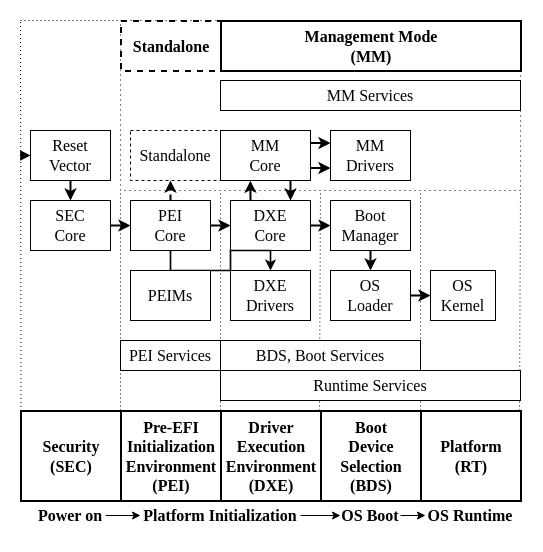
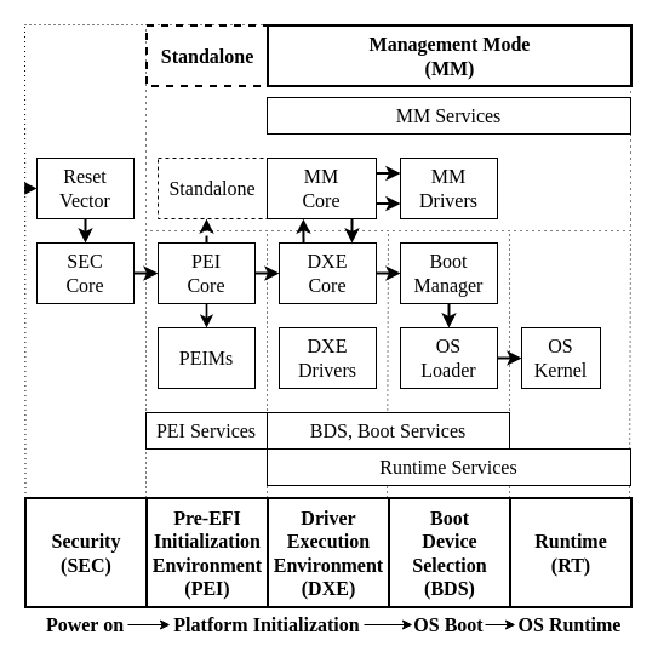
  <mxCell id="0" />
  <mxCell id="1" parent="0" />
  <mxCell id="2" value="" style="rounded=0;whiteSpace=wrap;html=1;dashed=1;strokeWidth=1;fontFamily=LMRoman10-Regular;fontSize=16;fillColor=none;dashPattern=1 4;" parent="1" vertex="1"><mxGeometry x="120" y="20" width="400" height="170" as="geometry" /></mxCell>
  <mxCell id="3" value="" style="endArrow=none;dashed=1;html=1;dashPattern=1 3;strokeWidth=1;rounded=0;fontFamily=LMRoman10-Regular;fontSize=16;exitX=0;exitY=0;exitDx=0;exitDy=0;" parent="1" source="9" edge="1"><mxGeometry width="50" height="50" relative="1" as="geometry"><mxPoint x="30" y="340" as="sourcePoint" /><mxPoint x="20" y="20" as="targetPoint" /></mxGeometry></mxCell>
  <mxCell id="4" value="" style="endArrow=none;dashed=1;html=1;dashPattern=1 3;strokeWidth=1;rounded=0;fontFamily=LMRoman10-Regular;fontSize=16;exitX=0;exitY=0;exitDx=0;exitDy=0;entryX=0;entryY=1;entryDx=0;entryDy=0;" parent="1" target="2" edge="1"><mxGeometry width="50" height="50" relative="1" as="geometry"><mxPoint x="120" y="410" as="sourcePoint" /><mxPoint x="120" y="120" as="targetPoint" /></mxGeometry></mxCell>
  <mxCell id="5" value="" style="endArrow=none;dashed=1;html=1;dashPattern=1 3;strokeWidth=1;rounded=0;fontFamily=LMRoman10-Regular;fontSize=16;exitX=0;exitY=0;exitDx=0;exitDy=0;" parent="1" edge="1"><mxGeometry width="50" height="50" relative="1" as="geometry"><mxPoint x="220" y="410" as="sourcePoint" /><mxPoint x="220" y="190" as="targetPoint" /></mxGeometry></mxCell>
  <mxCell id="6" value="" style="endArrow=none;dashed=1;html=1;dashPattern=1 3;strokeWidth=1;rounded=0;fontFamily=LMRoman10-Regular;fontSize=16;exitX=0;exitY=0;exitDx=0;exitDy=0;entryX=0.5;entryY=1;entryDx=0;entryDy=0;" parent="1" target="2" edge="1"><mxGeometry width="50" height="50" relative="1" as="geometry"><mxPoint x="319" y="410" as="sourcePoint" /><mxPoint x="319" y="190" as="targetPoint" /></mxGeometry></mxCell>
  <mxCell id="7" value="" style="endArrow=none;dashed=1;html=1;dashPattern=1 3;strokeWidth=1;rounded=0;fontFamily=LMRoman10-Regular;fontSize=16;exitX=0;exitY=0;exitDx=0;exitDy=0;" parent="1" edge="1"><mxGeometry width="50" height="50" relative="1" as="geometry"><mxPoint x="420" y="410" as="sourcePoint" /><mxPoint x="420" y="190" as="targetPoint" /></mxGeometry></mxCell>
  <mxCell id="8" value="" style="endArrow=none;dashed=1;html=1;dashPattern=1 3;strokeWidth=1;rounded=0;fontFamily=LMRoman10-Regular;fontSize=16;exitX=0;exitY=0;exitDx=0;exitDy=0;entryX=1;entryY=1;entryDx=0;entryDy=0;" parent="1" target="2" edge="1"><mxGeometry width="50" height="50" relative="1" as="geometry"><mxPoint x="519" y="410" as="sourcePoint" /><mxPoint x="520" y="150" as="targetPoint" /></mxGeometry></mxCell>
  <mxCell id="9" value="&lt;font face=&quot;LMRoman10-Regular&quot; style=&quot;font-size: 16px;&quot;&gt;Security&lt;br&gt;(SEC)&lt;/font&gt;" style="rounded=0;whiteSpace=wrap;html=1;strokeWidth=2;fontStyle=1" parent="1" vertex="1"><mxGeometry x="20.5" y="410.5" width="100" height="90" as="geometry" /></mxCell>
  <mxCell id="10" value="&lt;font size=&quot;3&quot; face=&quot;LMRoman10-Regular&quot;&gt;Pre-EFI&lt;br&gt;Initialization&lt;br&gt;Environment&lt;br&gt;(PEI)&lt;/font&gt;" style="rounded=0;whiteSpace=wrap;html=1;strokeWidth=2;fontStyle=1" parent="1" vertex="1"><mxGeometry x="120.5" y="410.5" width="100" height="90" as="geometry" /></mxCell>
  <mxCell id="11" value="&lt;font style=&quot;font-size: 16px;&quot; face=&quot;LMRoman10-Regular&quot;&gt;&lt;font style=&quot;font-size: 16px;&quot;&gt;Driver&lt;br&gt;&lt;/font&gt;Execution&lt;br&gt;Environment&lt;br&gt;(DXE)&lt;/font&gt;" style="rounded=0;whiteSpace=wrap;html=1;strokeWidth=2;fontStyle=1" parent="1" vertex="1"><mxGeometry x="220.5" y="410.5" width="100" height="90" as="geometry" /></mxCell>
  <mxCell id="12" value="&lt;font style=&quot;font-size: 16px;&quot; face=&quot;LMRoman10-Regular&quot;&gt;&lt;font style=&quot;font-size: 16px;&quot;&gt;Boot&lt;br&gt;&lt;/font&gt;Device&lt;br&gt;Selection&lt;br&gt;(BDS)&lt;/font&gt;" style="rounded=0;whiteSpace=wrap;html=1;strokeWidth=2;fontStyle=1" parent="1" vertex="1"><mxGeometry x="320.5" y="410.5" width="100" height="90" as="geometry" /></mxCell>
- <mxCell id="13" value="&lt;font size=&quot;3&quot; face=&quot;LMRoman10-Regular&quot;&gt;Platform&lt;br&gt;(RT)&lt;/font&gt;" style="rounded=0;whiteSpace=wrap;html=1;strokeWidth=2;fontStyle=1" parent="1" vertex="1"><mxGeometry x="420.5" y="410.5" width="100" height="90" as="geometry" /></mxCell>
+ <mxCell id="13" value="&lt;font size=&quot;3&quot; face=&quot;LMRoman10-Regular&quot;&gt;Runtime&lt;br&gt;(RT)&lt;/font&gt;" style="rounded=0;whiteSpace=wrap;html=1;strokeWidth=2;fontStyle=1" parent="1" vertex="1"><mxGeometry x="420.5" y="410.5" width="100" height="90" as="geometry" /></mxCell>
  <mxCell id="14" value="Runtime Services" style="rounded=0;whiteSpace=wrap;html=1;fontFamily=LMRoman10-Regular;fontSize=16;" parent="1" vertex="1"><mxGeometry x="220" y="370" width="300" height="30" as="geometry" /></mxCell>
  <mxCell id="15" value="BDS, Boot Services" style="rounded=0;whiteSpace=wrap;html=1;fontFamily=LMRoman10-Regular;fontSize=16;" parent="1" vertex="1"><mxGeometry x="220" y="340" width="200" height="30" as="geometry" /></mxCell>
  <mxCell id="16" style="edgeStyle=orthogonalEdgeStyle;rounded=0;orthogonalLoop=1;jettySize=auto;html=1;exitX=1;exitY=0.5;exitDx=0;exitDy=0;entryX=0;entryY=0.5;entryDx=0;entryDy=0;strokeWidth=2;fontFamily=LMRoman10-Regular;fontSize=16;" parent="1" source="19" target="34" edge="1"><mxGeometry relative="1" as="geometry" /></mxCell>
  <mxCell id="17" style="edgeStyle=orthogonalEdgeStyle;rounded=0;orthogonalLoop=1;jettySize=auto;html=1;exitX=0.25;exitY=0;exitDx=0;exitDy=0;entryX=0.332;entryY=1.003;entryDx=0;entryDy=0;entryPerimeter=0;strokeWidth=2;fontFamily=LMRoman10-Regular;fontSize=16;" parent="1" source="19" target="42" edge="1"><mxGeometry relative="1" as="geometry" /></mxCell>
  <mxCell id="18" style="edgeStyle=orthogonalEdgeStyle;rounded=0;orthogonalLoop=1;jettySize=auto;html=1;exitX=0.75;exitY=0;exitDx=0;exitDy=0;entryX=0.778;entryY=1.003;entryDx=0;entryDy=0;entryPerimeter=0;strokeWidth=2;fontFamily=LMRoman10-Regular;fontSize=16;startArrow=classic;startFill=1;endArrow=none;endFill=0;" parent="1" source="19" target="42" edge="1"><mxGeometry relative="1" as="geometry" /></mxCell>
  <mxCell id="19" value="&lt;font size=&quot;3&quot; face=&quot;LMRoman10-Regular&quot;&gt;DXE&lt;br&gt;&lt;/font&gt;&lt;span style=&quot;font-family: LMRoman10-Regular; font-size: medium;&quot;&gt;Core&lt;/span&gt;&lt;font size=&quot;3&quot; face=&quot;LMRoman10-Regular&quot;&gt;&lt;br&gt;&lt;/font&gt;" style="rounded=0;whiteSpace=wrap;html=1;" parent="1" vertex="1"><mxGeometry x="230" y="200" width="80" height="50" as="geometry" /></mxCell>
  <mxCell id="20" style="edgeStyle=orthogonalEdgeStyle;rounded=0;orthogonalLoop=1;jettySize=auto;html=1;exitX=1;exitY=0.5;exitDx=0;exitDy=0;entryX=0;entryY=0.5;entryDx=0;entryDy=0;strokeWidth=2;fontFamily=LMRoman10-Regular;fontSize=16;" parent="1" source="23" target="19" edge="1"><mxGeometry relative="1" as="geometry" /></mxCell>
  <mxCell id="21" style="edgeStyle=orthogonalEdgeStyle;rounded=0;orthogonalLoop=1;jettySize=auto;html=1;exitX=0.5;exitY=0;exitDx=0;exitDy=0;entryX=0.445;entryY=1.002;entryDx=0;entryDy=0;entryPerimeter=0;strokeWidth=2;fontFamily=LMRoman10-Regular;fontSize=16;startArrow=none;startFill=0;endArrow=classic;endFill=1;dashed=1;" parent="1" source="23" target="41" edge="1"><mxGeometry relative="1" as="geometry" /></mxCell>
- <mxCell id="22" style="edgeStyle=orthogonalEdgeStyle;rounded=0;orthogonalLoop=1;jettySize=auto;html=1;exitX=0.5;exitY=1;exitDx=0;exitDy=0;strokeWidth=1.65;" parent="1" source="23" target="37" edge="1"><mxGeometry relative="1" as="geometry" /></mxCell>
+ <mxCell id="22" style="edgeStyle=orthogonalEdgeStyle;rounded=0;orthogonalLoop=1;jettySize=auto;html=1;exitX=0.5;exitY=1;exitDx=0;exitDy=0;entryX=0.5;entryY=0;entryDx=0;entryDy=0;strokeWidth=1.65;" parent="1" source="23" target="38" edge="1"><mxGeometry relative="1" as="geometry" /></mxCell>
  <mxCell id="23" value="&lt;font size=&quot;3&quot; face=&quot;LMRoman10-Regular&quot;&gt;PEI&lt;br&gt;Core&lt;/font&gt;" style="rounded=0;whiteSpace=wrap;html=1;" parent="1" vertex="1"><mxGeometry x="130" y="200" width="80" height="50" as="geometry" /></mxCell>
  <mxCell id="24" style="edgeStyle=orthogonalEdgeStyle;rounded=0;orthogonalLoop=1;jettySize=auto;html=1;exitX=1;exitY=0.25;exitDx=0;exitDy=0;entryX=0;entryY=0.25;entryDx=0;entryDy=0;strokeWidth=2;fontFamily=LMRoman10-Regular;fontSize=16;" parent="1" source="42" target="39" edge="1"><mxGeometry relative="1" as="geometry" /></mxCell>
  <mxCell id="25" style="edgeStyle=orthogonalEdgeStyle;rounded=0;orthogonalLoop=1;jettySize=auto;html=1;exitX=1;exitY=0.75;exitDx=0;exitDy=0;entryX=0;entryY=0.75;entryDx=0;entryDy=0;strokeWidth=2;fontFamily=LMRoman10-Regular;fontSize=16;" parent="1" source="42" target="39" edge="1"><mxGeometry relative="1" as="geometry" /></mxCell>
  <mxCell id="26" value="MM Services" style="rounded=0;whiteSpace=wrap;html=1;fontFamily=LMRoman10-Regular;fontSize=16;" parent="1" vertex="1"><mxGeometry x="220" y="80" width="300" height="30" as="geometry" /></mxCell>
  <mxCell id="27" style="edgeStyle=orthogonalEdgeStyle;rounded=0;orthogonalLoop=1;jettySize=auto;html=1;exitX=1;exitY=0.5;exitDx=0;exitDy=0;entryX=0;entryY=0.5;entryDx=0;entryDy=0;strokeWidth=2;fontFamily=LMRoman10-Regular;fontSize=16;" parent="1" source="28" target="30" edge="1"><mxGeometry relative="1" as="geometry" /></mxCell>
  <mxCell id="28" value="&lt;font size=&quot;3&quot; face=&quot;LMRoman10-Regular&quot;&gt;OS&lt;br&gt;Loader&lt;/font&gt;" style="rounded=0;whiteSpace=wrap;html=1;" parent="1" vertex="1"><mxGeometry x="330" y="270" width="80" height="50" as="geometry" /></mxCell>
  <mxCell id="29" value="PEI Services" style="rounded=0;whiteSpace=wrap;html=1;fontFamily=LMRoman10-Regular;fontSize=16;" parent="1" vertex="1"><mxGeometry x="120" y="340" width="100" height="30" as="geometry" /></mxCell>
  <mxCell id="30" value="&lt;font size=&quot;3&quot; face=&quot;LMRoman10-Regular&quot;&gt;OS&lt;br&gt;Kernel&lt;/font&gt;" style="rounded=0;whiteSpace=wrap;html=1;" parent="1" vertex="1"><mxGeometry x="430" y="270" width="65" height="50" as="geometry" /></mxCell>
  <mxCell id="31" value="&lt;font size=&quot;3&quot; face=&quot;LMRoman10-Regular&quot;&gt;Standalone&lt;/font&gt;" style="rounded=0;whiteSpace=wrap;html=1;dashed=1;strokeWidth=2;fontStyle=1;" parent="1" vertex="1"><mxGeometry x="120.5" y="20.5" width="100" height="50" as="geometry" /></mxCell>
  <mxCell id="32" value="&lt;font size=&quot;3&quot; face=&quot;LMRoman10-Regular&quot;&gt;Management&amp;nbsp;Mode&lt;br&gt;(MM)&lt;/font&gt;" style="rounded=0;whiteSpace=wrap;html=1;strokeWidth=2;fontStyle=1" parent="1" vertex="1"><mxGeometry x="220.5" y="20.5" width="300" height="50" as="geometry" /></mxCell>
  <mxCell id="33" style="edgeStyle=orthogonalEdgeStyle;rounded=0;orthogonalLoop=1;jettySize=auto;html=1;exitX=0.5;exitY=1;exitDx=0;exitDy=0;entryX=0.5;entryY=0;entryDx=0;entryDy=0;strokeWidth=2;fontFamily=LMRoman10-Regular;fontSize=16;" parent="1" source="34" target="28" edge="1"><mxGeometry relative="1" as="geometry" /></mxCell>
  <mxCell id="34" value="&lt;font size=&quot;3&quot; face=&quot;LMRoman10-Regular&quot;&gt;Boot&lt;br&gt;Manager&lt;/font&gt;" style="rounded=0;whiteSpace=wrap;html=1;" parent="1" vertex="1"><mxGeometry x="330" y="200" width="80" height="50" as="geometry" /></mxCell>
  <mxCell id="35" style="edgeStyle=orthogonalEdgeStyle;rounded=0;orthogonalLoop=1;jettySize=auto;html=1;exitX=1;exitY=0.5;exitDx=0;exitDy=0;entryX=0;entryY=0.5;entryDx=0;entryDy=0;strokeWidth=2;fontFamily=LMRoman10-Regular;fontSize=16;" parent="1" source="36" target="23" edge="1"><mxGeometry relative="1" as="geometry" /></mxCell>
  <mxCell id="36" value="&lt;font size=&quot;3&quot; face=&quot;LMRoman10-Regular&quot;&gt;SEC&lt;br&gt;Core&lt;/font&gt;" style="rounded=0;whiteSpace=wrap;html=1;" parent="1" vertex="1"><mxGeometry x="30" y="200" width="80" height="50" as="geometry" /></mxCell>
  <mxCell id="37" value="&lt;font size=&quot;3&quot; face=&quot;LMRoman10-Regular&quot;&gt;DXE&lt;br&gt;Drivers&lt;/font&gt;" style="rounded=0;whiteSpace=wrap;html=1;" parent="1" vertex="1"><mxGeometry x="230" y="270" width="80" height="50" as="geometry" /></mxCell>
  <mxCell id="38" value="&lt;font size=&quot;3&quot; face=&quot;LMRoman10-Regular&quot;&gt;PEIMs&lt;/font&gt;" style="rounded=0;whiteSpace=wrap;html=1;" parent="1" vertex="1"><mxGeometry x="130" y="270" width="80" height="50" as="geometry" /></mxCell>
  <mxCell id="39" value="&lt;font size=&quot;3&quot; face=&quot;LMRoman10-Regular&quot;&gt;MM&lt;br&gt;Drivers&lt;/font&gt;" style="rounded=0;whiteSpace=wrap;html=1;" parent="1" vertex="1"><mxGeometry x="330" y="130" width="80" height="50" as="geometry" /></mxCell>
  <mxCell id="40" value="" style="endArrow=none;dashed=1;html=1;dashPattern=1 3;strokeWidth=1;rounded=0;fontFamily=LMRoman10-Regular;fontSize=16;entryX=0;entryY=1;entryDx=0;entryDy=0;" parent="1" edge="1"><mxGeometry width="50" height="50" relative="1" as="geometry"><mxPoint x="20" y="20" as="sourcePoint" /><mxPoint x="120" y="20" as="targetPoint" /></mxGeometry></mxCell>
  <mxCell id="41" value="Standalone" style="rounded=0;whiteSpace=wrap;html=1;strokeWidth=1;fontFamily=LMRoman10-Regular;fontSize=16;fillColor=none;dashed=1;" parent="1" vertex="1"><mxGeometry x="130" y="130" width="90" height="50" as="geometry" /></mxCell>
  <mxCell id="42" value="&lt;font size=&quot;3&quot; face=&quot;LMRoman10-Regular&quot;&gt;MM&lt;br&gt;&lt;/font&gt;&lt;span style=&quot;font-family: LMRoman10-Regular; font-size: medium;&quot;&gt;Core&lt;/span&gt;&lt;font size=&quot;3&quot; face=&quot;LMRoman10-Regular&quot;&gt;&lt;br&gt;&lt;/font&gt;" style="rounded=0;whiteSpace=wrap;html=1;" parent="1" vertex="1"><mxGeometry x="220" y="130" width="90" height="50" as="geometry" /></mxCell>
  <mxCell id="43" style="edgeStyle=orthogonalEdgeStyle;rounded=0;orthogonalLoop=1;jettySize=auto;html=1;exitX=0.5;exitY=1;exitDx=0;exitDy=0;entryX=0.5;entryY=0;entryDx=0;entryDy=0;strokeWidth=2;fontFamily=LMRoman10-Regular;fontSize=16;startArrow=none;startFill=0;endArrow=classic;endFill=1;" parent="1" source="45" target="36" edge="1"><mxGeometry relative="1" as="geometry" /></mxCell>
  <mxCell id="44" style="edgeStyle=orthogonalEdgeStyle;rounded=0;orthogonalLoop=1;jettySize=auto;html=1;exitX=0;exitY=0.5;exitDx=0;exitDy=0;strokeWidth=1.65;fontFamily=LMRoman10-Regular;fontSize=16;startArrow=block;startFill=1;endArrow=none;endFill=0;" parent="1" source="45" edge="1"><mxGeometry relative="1" as="geometry"><mxPoint x="20" y="155" as="targetPoint" /></mxGeometry></mxCell>
  <mxCell id="45" value="&lt;font size=&quot;3&quot; face=&quot;LMRoman10-Regular&quot;&gt;Reset&lt;br&gt;Vector&lt;/font&gt;" style="rounded=0;whiteSpace=wrap;html=1;" parent="1" vertex="1"><mxGeometry x="30" y="130" width="80" height="50" as="geometry" /></mxCell>
  <mxCell id="46" style="edgeStyle=orthogonalEdgeStyle;rounded=0;orthogonalLoop=1;jettySize=auto;html=1;exitX=1;exitY=0.5;exitDx=0;exitDy=0;entryX=0;entryY=0.5;entryDx=0;entryDy=0;fontFamily=LMRoman10-Regular;fontSize=16;" parent="1" source="47" target="49" edge="1"><mxGeometry relative="1" as="geometry" /></mxCell>
  <mxCell id="47" value="Power on" style="text;html=1;strokeColor=none;fillColor=none;align=center;verticalAlign=middle;whiteSpace=wrap;rounded=0;fontSize=16;fontFamily=LMRoman10-Regular;fontStyle=1" parent="1" vertex="1"><mxGeometry x="35" y="500" width="70" height="30" as="geometry" /></mxCell>
  <mxCell id="48" style="edgeStyle=orthogonalEdgeStyle;rounded=0;orthogonalLoop=1;jettySize=auto;html=1;exitX=1;exitY=0.5;exitDx=0;exitDy=0;entryX=0;entryY=0.5;entryDx=0;entryDy=0;fontFamily=LMRoman10-Regular;fontSize=16;" parent="1" source="49" target="51" edge="1"><mxGeometry relative="1" as="geometry" /></mxCell>
  <mxCell id="49" value="Platform Initialization" style="text;html=1;strokeColor=none;fillColor=none;align=center;verticalAlign=middle;whiteSpace=wrap;rounded=0;fontSize=16;fontFamily=LMRoman10-Regular;fontStyle=1" parent="1" vertex="1"><mxGeometry x="140" y="500" width="160" height="30" as="geometry" /></mxCell>
  <mxCell id="50" style="edgeStyle=orthogonalEdgeStyle;rounded=0;orthogonalLoop=1;jettySize=auto;html=1;exitX=1;exitY=0.5;exitDx=0;exitDy=0;entryX=0;entryY=0.5;entryDx=0;entryDy=0;fontFamily=LMRoman10-Regular;fontSize=16;" parent="1" source="51" target="52" edge="1"><mxGeometry relative="1" as="geometry" /></mxCell>
  <mxCell id="51" value="OS Boot" style="text;html=1;strokeColor=none;fillColor=none;align=center;verticalAlign=middle;whiteSpace=wrap;rounded=0;fontSize=16;fontFamily=LMRoman10-Regular;fontStyle=1" parent="1" vertex="1"><mxGeometry x="340" y="500" width="60" height="30" as="geometry" /></mxCell>
  <mxCell id="52" value="OS Runtime" style="text;html=1;strokeColor=none;fillColor=none;align=center;verticalAlign=middle;whiteSpace=wrap;rounded=0;fontSize=16;fontFamily=LMRoman10-Regular;fontStyle=1" parent="1" vertex="1"><mxGeometry x="425" y="500" width="90" height="30" as="geometry" /></mxCell>
